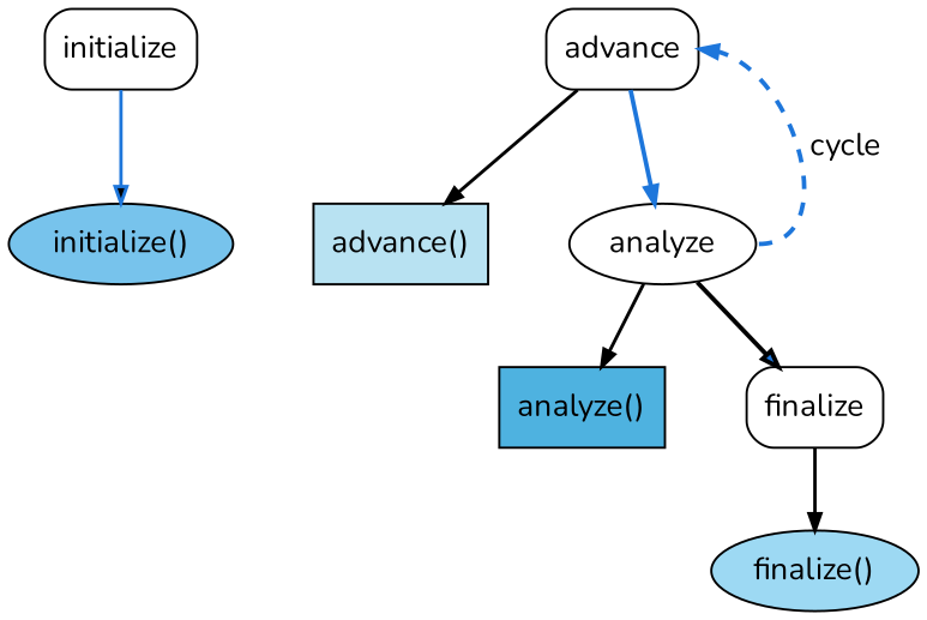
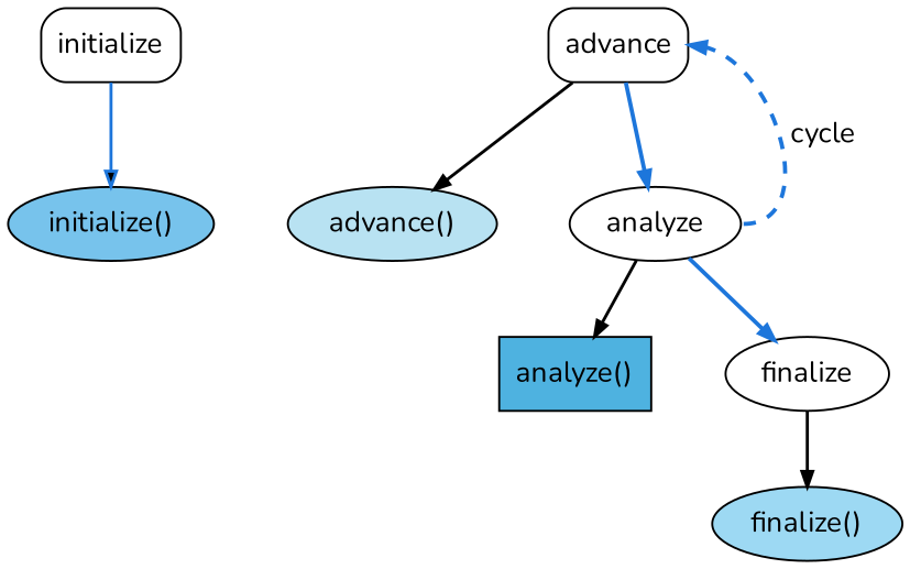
  digraph {
    fontname=Nunito
    nodesep=.5
    node [color=black fillcolor=lightgrey fontcolor=black fontname=Nunito shape=box style=rounded]
    edge [arrowhead=normal arrowsize=0.75 arrowtail=normal color="#1d76db" dir=forward fillcolor=black fontcolor=black fontname=Nunito headport=c penwidth=1.5 tailport=c]
    n1 [label=initialize]
    n2 [fillcolor="#77c3ec" label="initialize()" shape=ellipse style=filled]
    n3 [label=advance]
-   n4 [fillcolor="#b8e2f2" label="advance()" style=filled]
+   n4 [fillcolor="#b8e2f2" label="advance()" shape=ellipse style=filled]
    n5 [label=analyze shape=ellipse]
    n6 [fillcolor="#4eb2e0" label="analyze()" style=filled]
-   n7 [label=finalize]
+   n7 [label=finalize shape=ellipse]
    n8 [fillcolor="#9dd9f3" label="finalize()" shape=ellipse style=filled]
    n1 -> n2
    n3 -> n4 [color=black]
    n3 -> n5 [fillcolor="#1d76db" style=bold penwidth=""]
    n5 -> n3 [fillcolor="#1d76db" headport=e label=" cycle" style="dashed,bold" tailport=e penwidth=""]
    n5 -> n6 [color=black]
-   n5 -> n7 [color=black fillcolor="#1d76db" style=bold penwidth=""]
+   n5 -> n7 [fillcolor="#1d76db" style=bold penwidth=""]
    n7 -> n8 [color=black]
  }
